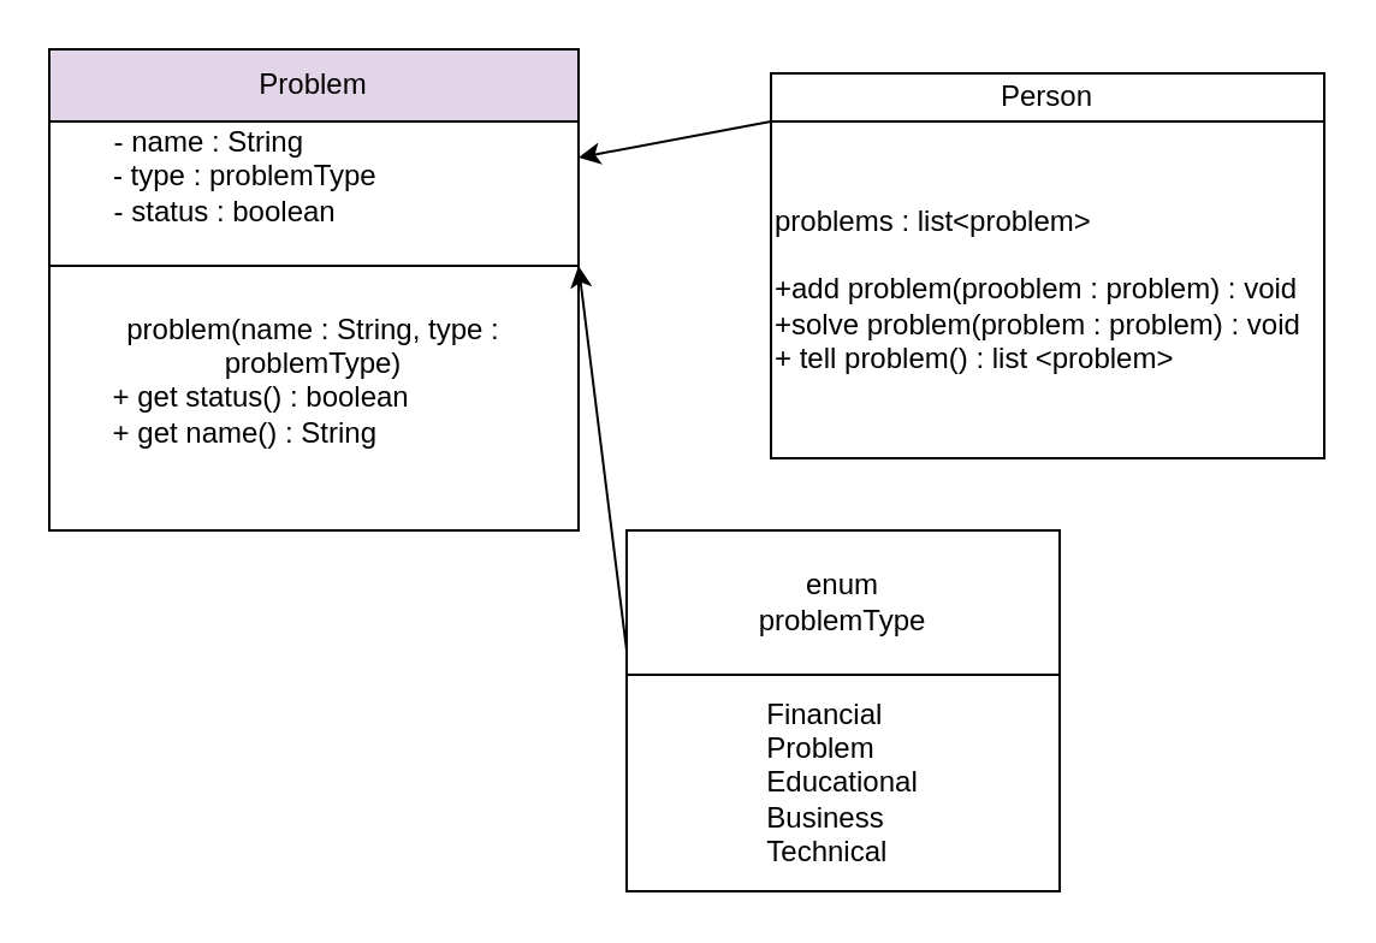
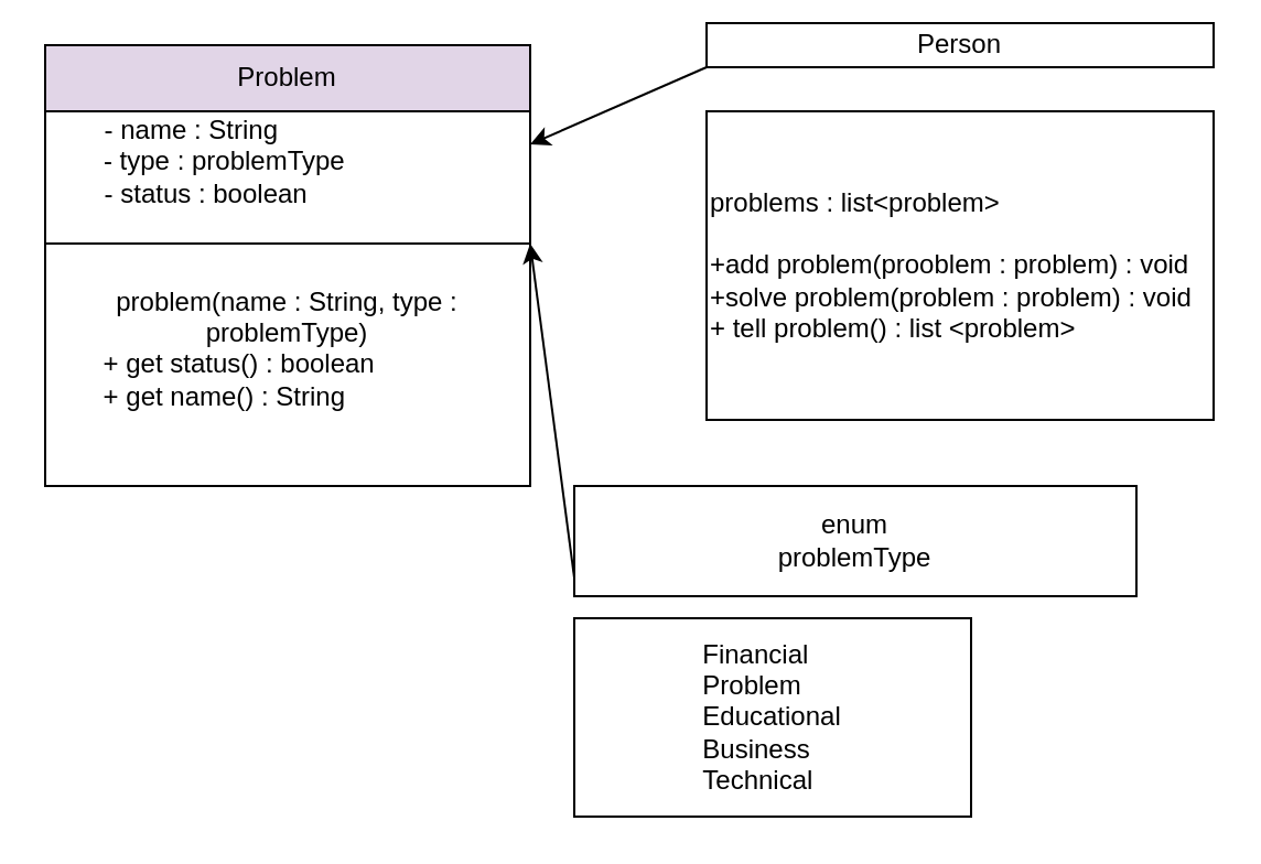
  <mxCell id="0" />
  <mxCell id="1" parent="0" />
  <mxCell id="2" value="problem(name : String, type : problemType)&lt;br&gt;&lt;div&gt;+ get status() : boolean&amp;nbsp; &amp;nbsp; &amp;nbsp; &amp;nbsp; &amp;nbsp; &amp;nbsp; &amp;nbsp;&lt;/div&gt;&lt;div&gt;+ get name() : String&amp;nbsp; &amp;nbsp; &amp;nbsp; &amp;nbsp; &amp;nbsp; &amp;nbsp; &amp;nbsp; &amp;nbsp; &amp;nbsp;&lt;br&gt;&lt;br&gt;&lt;/div&gt;" style="rounded=0;whiteSpace=wrap;html=1;" parent="1" vertex="1"><mxGeometry x="20" y="110" width="220" height="110" as="geometry" /></mxCell>
  <mxCell id="3" value="Problem" style="rounded=0;whiteSpace=wrap;html=1;fillColor=#e1d5e7;" parent="1" vertex="1"><mxGeometry x="20" y="20" width="220" height="30" as="geometry" /></mxCell>
  <mxCell id="4" value="- name : String&amp;nbsp; &amp;nbsp; &amp;nbsp; &amp;nbsp; &amp;nbsp; &amp;nbsp; &amp;nbsp; &amp;nbsp; &amp;nbsp; &amp;nbsp; &amp;nbsp; &amp;nbsp; &amp;nbsp;&amp;nbsp;&lt;div&gt;&lt;div&gt;- type : problemType&amp;nbsp; &amp;nbsp; &amp;nbsp; &amp;nbsp; &amp;nbsp; &amp;nbsp; &amp;nbsp; &amp;nbsp; &amp;nbsp;&lt;/div&gt;&lt;div&gt;&lt;span style=&quot;background-color: transparent; color: light-dark(rgb(0, 0, 0), rgb(255, 255, 255));&quot;&gt;- status : boolean&lt;/span&gt;&lt;span style=&quot;background-color: transparent; color: light-dark(rgb(0, 0, 0), rgb(255, 255, 255));&quot;&gt;&amp;nbsp; &amp;nbsp; &amp;nbsp; &amp;nbsp; &amp;nbsp; &amp;nbsp; &amp;nbsp; &amp;nbsp; &amp;nbsp; &amp;nbsp; &amp;nbsp;&amp;nbsp;&lt;/span&gt;&lt;/div&gt;&lt;div&gt;&amp;nbsp; &amp;nbsp;&amp;nbsp;&lt;span style=&quot;background-color: transparent; color: light-dark(rgb(0, 0, 0), rgb(255, 255, 255));&quot;&gt;&amp;nbsp; &amp;nbsp; &amp;nbsp; &amp;nbsp; &amp;nbsp; &amp;nbsp; &amp;nbsp; &amp;nbsp; &amp;nbsp;&amp;nbsp;&lt;/span&gt;&lt;/div&gt;&lt;/div&gt;" style="rounded=0;whiteSpace=wrap;html=1;" parent="1" vertex="1"><mxGeometry x="20" y="50" width="220" height="60" as="geometry" /></mxCell>
  <mxCell id="5" value="problems : list&amp;lt;problem&amp;gt;&lt;div&gt;&lt;br&gt;&lt;/div&gt;&lt;div&gt;+add problem(prooblem : problem) : void&lt;/div&gt;&lt;div&gt;+solve problem(problem : problem) : void&lt;/div&gt;&lt;div&gt;+ tell problem() : list &amp;lt;problem&amp;gt;&lt;/div&gt;" style="rounded=0;whiteSpace=wrap;html=1;align=left;" parent="1" vertex="1"><mxGeometry x="320" y="50" width="230" height="140" as="geometry" /></mxCell>
- <mxCell id="6" value="Person" style="rounded=0;whiteSpace=wrap;html=1;" parent="1" vertex="1"><mxGeometry x="320" y="30" width="230" height="20" as="geometry" /></mxCell>
- <mxCell id="7" value="&lt;div&gt;enum&lt;/div&gt;problemType" style="rounded=0;whiteSpace=wrap;html=1;" parent="1" vertex="1"><mxGeometry x="260" y="220" width="180" height="60" as="geometry" /></mxCell>
+ <mxCell id="6" value="Person" style="rounded=0;whiteSpace=wrap;html=1;" parent="1" vertex="1"><mxGeometry x="320" y="10" width="230" height="20" as="geometry" /></mxCell>
+ <mxCell id="7" value="&lt;div&gt;enum&lt;/div&gt;problemType" style="rounded=0;whiteSpace=wrap;html=1;" parent="1" vertex="1"><mxGeometry x="260" y="220" width="255" height="50" as="geometry" /></mxCell>
  <mxCell id="8" value="" style="endArrow=classic;html=1;rounded=0;entryX=1;entryY=0.25;entryDx=0;entryDy=0;exitX=0;exitY=1;exitDx=0;exitDy=0;" parent="1" source="6" target="4" edge="1"><mxGeometry width="50" height="50" relative="1" as="geometry"><mxPoint x="260" y="220" as="sourcePoint" /><mxPoint x="310" y="170" as="targetPoint" /></mxGeometry></mxCell>
  <mxCell id="9" value="&lt;div style=&quot;text-align: left;&quot;&gt;&lt;span style=&quot;background-color: transparent; color: light-dark(rgb(0, 0, 0), rgb(255, 255, 255));&quot;&gt;Financial&amp;nbsp; &amp;nbsp;&lt;/span&gt;&lt;/div&gt;&lt;div style=&quot;text-align: left;&quot;&gt;Problem&lt;/div&gt;&lt;div style=&quot;text-align: left;&quot;&gt;Educational&lt;/div&gt;&lt;div style=&quot;text-align: left;&quot;&gt;Business&lt;/div&gt;&lt;div style=&quot;text-align: left;&quot;&gt;Technical&lt;/div&gt;" style="rounded=0;whiteSpace=wrap;html=1;" parent="1" vertex="1"><mxGeometry x="260" y="280" width="180" height="90" as="geometry" /></mxCell>
  <mxCell id="10" value="" style="endArrow=classic;html=1;rounded=0;exitX=0;exitY=0.833;exitDx=0;exitDy=0;exitPerimeter=0;" parent="1" source="7" edge="1"><mxGeometry width="50" height="50" relative="1" as="geometry"><mxPoint x="260" y="220" as="sourcePoint" /><mxPoint x="240" y="110" as="targetPoint" /></mxGeometry></mxCell>
